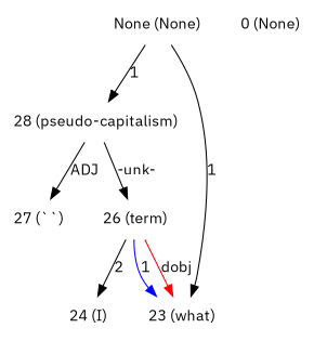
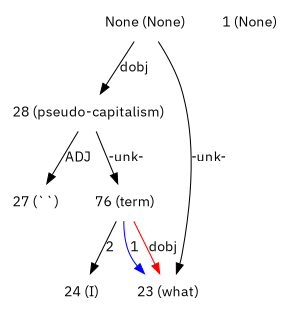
  digraph {
    fontname="IBM Plex Sans"
    node [fontname="IBM Plex Sans" shape=plaintext]
    edge [dir=forward fontname="IBM Plex Sans"]
    n1 [label="None (None)"]
    n2 [label="28 (pseudo-capitalism)"]
    n3 [label="23 (what)"]
-   n4 [label="26 (term)"]
+   n4 [label="76 (term)"]
    n5 [label="27 (``)"]
    n6 [label="24 (I)"]
-   n7 [label="0 (None)"]
-   n1 -> n2 [label=1]
-   n1 -> n3 [label=1]
+   n7 [label="1 (None)"]
+   n1 -> n2 [label=dobj]
+   n1 -> n3 [label="-unk-"]
    n2 -> n4 [label="-unk-"]
    n2 -> n5 [label=ADJ]
    n4 -> n3 [color=red label=dobj]
    n4 -> n3 [color=blue label=1]
    n4 -> n6 [label=2]
  }
